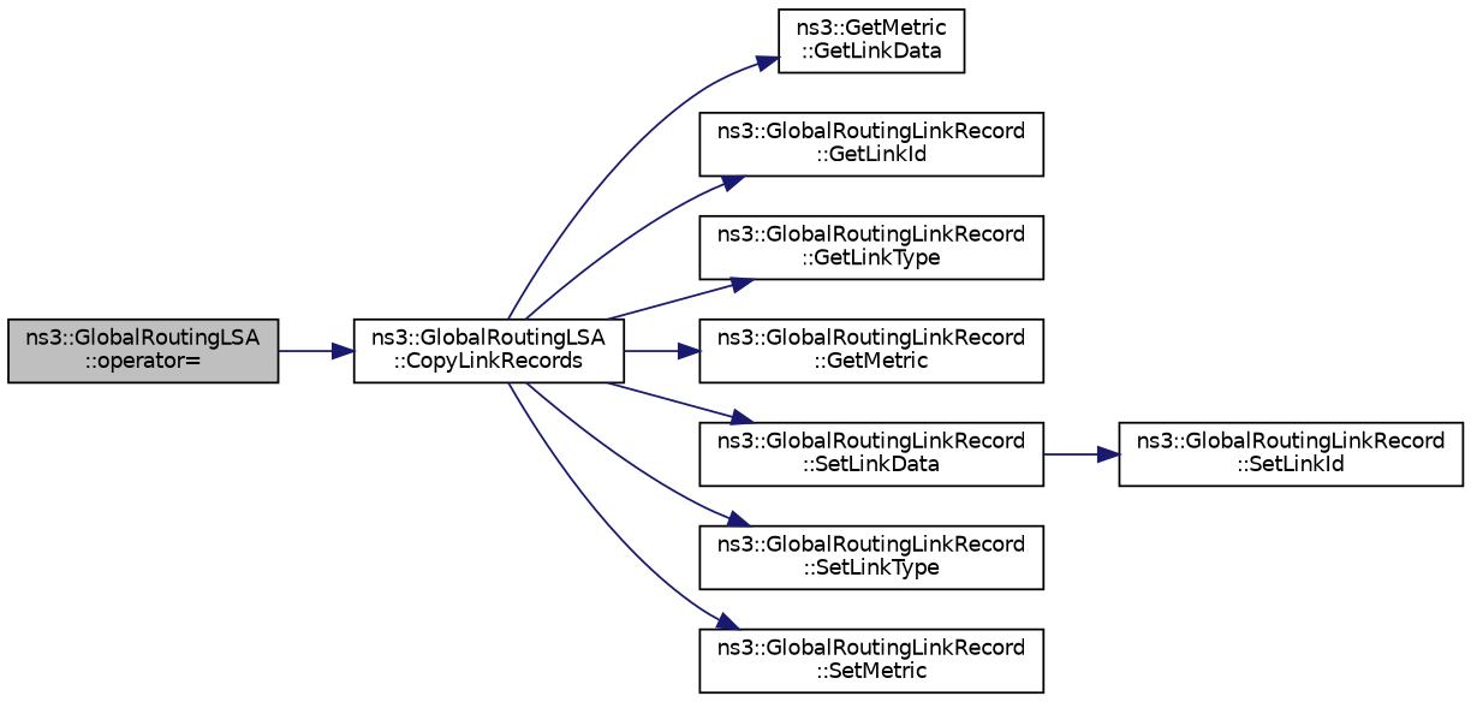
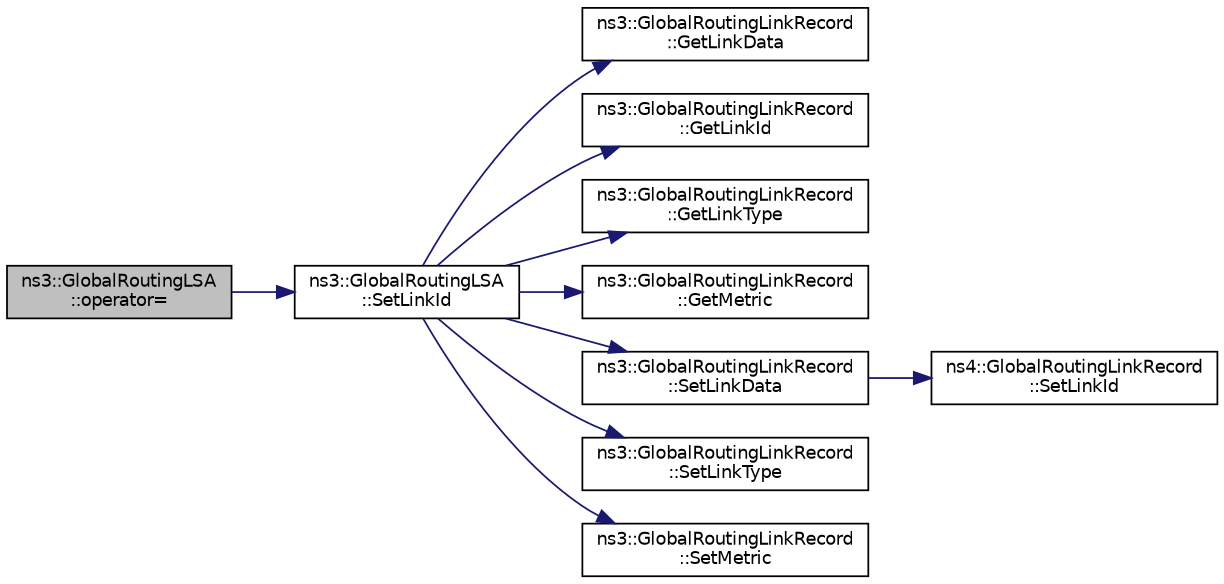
  digraph {
    rankdir=LR
    node [color=black fillcolor=white fontname=Helvetica fontsize=10 shape=record style=filled]
    edge [color=midnightblue fontname=Helvetica fontsize=10 labelfontname=Helvetica labelfontsize=10 style=solid]
    n1 [fillcolor=grey75 fontcolor=black height=0.2 label="ns3::GlobalRoutingLSA\l::operator=" width=0.4]
-   n2 [height=0.2 label="ns3::GlobalRoutingLSA\l::CopyLinkRecords" width=0.4]
-   n3 [height=0.2 label="ns3::GetMetric\l::GetLinkData" width=0.4]
+   n2 [height=0.2 label="ns3::GlobalRoutingLSA\l::SetLinkId" width=0.4]
+   n3 [height=0.2 label="ns3::GlobalRoutingLinkRecord\l::GetLinkData" width=0.4]
    n4 [height=0.2 label="ns3::GlobalRoutingLinkRecord\l::GetLinkId" width=0.4]
    n5 [height=0.2 label="ns3::GlobalRoutingLinkRecord\l::GetLinkType" width=0.4]
    n6 [height=0.2 label="ns3::GlobalRoutingLinkRecord\l::GetMetric" width=0.4]
    n7 [height=0.2 label="ns3::GlobalRoutingLinkRecord\l::SetLinkData" width=0.4]
    n8 [height=0.2 label="ns3::GlobalRoutingLinkRecord\l::SetLinkType" width=0.4]
    n9 [height=0.2 label="ns3::GlobalRoutingLinkRecord\l::SetMetric" width=0.4]
-   n10 [height=0.2 label="ns3::GlobalRoutingLinkRecord\l::SetLinkId" width=0.4]
+   n10 [height=0.2 label="ns4::GlobalRoutingLinkRecord\l::SetLinkId" width=0.4]
    n1 -> n2
    n2 -> n3
    n2 -> n4
    n2 -> n5
    n2 -> n6
    n2 -> n7
    n2 -> n8
    n2 -> n9
    n7 -> n10
  }
